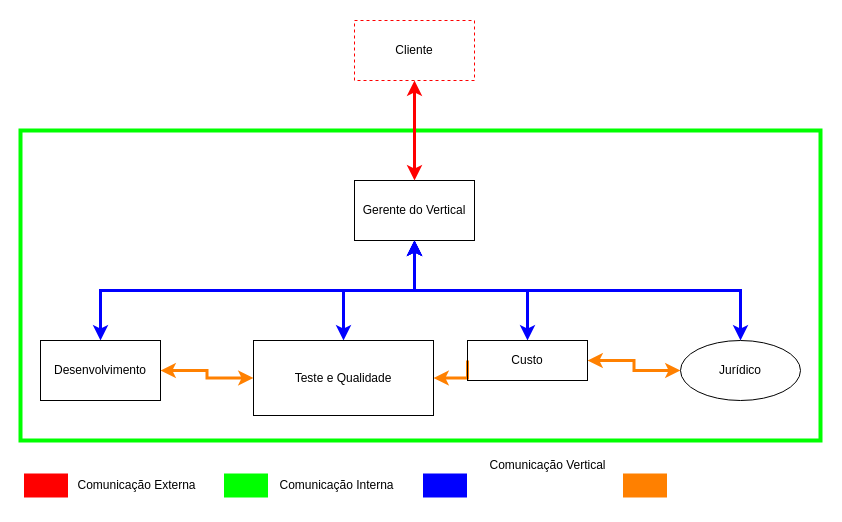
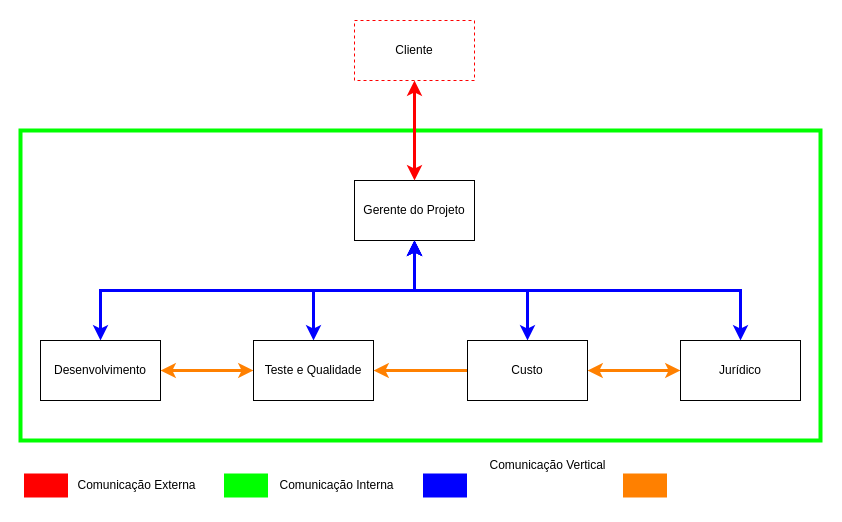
  <mxCell id="0" />
  <mxCell id="1" parent="0" />
  <mxCell id="2" value="" style="rounded=0;whiteSpace=wrap;html=1;strokeColor=#00FF00;fillColor=none;strokeWidth=4;" parent="1" vertex="1"><mxGeometry x="20" y="130" width="800" height="310" as="geometry" /></mxCell>
- <mxCell id="3" value="Gerente do Vertical" style="rounded=0;whiteSpace=wrap;html=1;fillColor=none;" parent="1" vertex="1"><mxGeometry x="354" y="180" width="120" height="60" as="geometry" /></mxCell>
+ <mxCell id="3" value="Gerente do Projeto" style="rounded=0;whiteSpace=wrap;html=1;fillColor=none;" parent="1" vertex="1"><mxGeometry x="354" y="180" width="120" height="60" as="geometry" /></mxCell>
  <mxCell id="4" style="edgeStyle=orthogonalEdgeStyle;rounded=0;orthogonalLoop=1;jettySize=auto;html=1;exitX=0.5;exitY=0;exitDx=0;exitDy=0;entryX=0.5;entryY=1;entryDx=0;entryDy=0;endArrow=classic;endFill=1;startArrow=classic;startFill=1;strokeColor=#0000FF;strokeWidth=3;" parent="1" source="6" target="3" edge="1"><mxGeometry relative="1" as="geometry" /></mxCell>
  <mxCell id="5" style="edgeStyle=orthogonalEdgeStyle;rounded=0;orthogonalLoop=1;jettySize=auto;html=1;exitX=1;exitY=0.5;exitDx=0;exitDy=0;entryX=0;entryY=0.5;entryDx=0;entryDy=0;strokeColor=#FF8000;strokeWidth=3;startArrow=classic;startFill=1;endArrow=classic;endFill=1;" parent="1" source="6" target="9" edge="1"><mxGeometry relative="1" as="geometry" /></mxCell>
  <mxCell id="6" value="Desenvolvimento" style="rounded=0;whiteSpace=wrap;html=1;fillColor=none;" parent="1" vertex="1"><mxGeometry x="40" y="340" width="120" height="60" as="geometry" /></mxCell>
  <mxCell id="7" style="edgeStyle=orthogonalEdgeStyle;rounded=0;orthogonalLoop=1;jettySize=auto;html=1;exitX=0.5;exitY=0;exitDx=0;exitDy=0;entryX=0.5;entryY=1;entryDx=0;entryDy=0;endArrow=classic;endFill=1;startArrow=classic;startFill=1;strokeColor=#0000FF;strokeWidth=3;" parent="1" source="9" target="3" edge="1"><mxGeometry relative="1" as="geometry" /></mxCell>
  <mxCell id="8" style="edgeStyle=orthogonalEdgeStyle;rounded=0;orthogonalLoop=1;jettySize=auto;html=1;exitX=1;exitY=0.5;exitDx=0;exitDy=0;entryX=0;entryY=0.5;entryDx=0;entryDy=0;strokeColor=#FF8000;strokeWidth=3;startArrow=classic;startFill=1;endArrow=none;endFill=1;" parent="1" source="9" target="12" edge="1"><mxGeometry relative="1" as="geometry" /></mxCell>
- <mxCell id="9" value="Teste e Qualidade" style="rounded=0;whiteSpace=wrap;html=1;fillColor=none;" parent="1" vertex="1"><mxGeometry x="253" y="340" width="180" height="75" as="geometry" /></mxCell>
+ <mxCell id="9" value="Teste e Qualidade" style="rounded=0;whiteSpace=wrap;html=1;fillColor=none;" parent="1" vertex="1"><mxGeometry x="253" y="340" width="120" height="60" as="geometry" /></mxCell>
  <mxCell id="10" style="edgeStyle=orthogonalEdgeStyle;rounded=0;orthogonalLoop=1;jettySize=auto;html=1;exitX=0.5;exitY=0;exitDx=0;exitDy=0;entryX=0.5;entryY=1;entryDx=0;entryDy=0;endArrow=classic;endFill=1;startArrow=classic;startFill=1;strokeColor=#0000FF;strokeWidth=3;" parent="1" source="12" target="3" edge="1"><mxGeometry relative="1" as="geometry" /></mxCell>
  <mxCell id="11" style="edgeStyle=orthogonalEdgeStyle;rounded=0;orthogonalLoop=1;jettySize=auto;html=1;exitX=1;exitY=0.5;exitDx=0;exitDy=0;entryX=0;entryY=0.5;entryDx=0;entryDy=0;strokeColor=#FF8000;strokeWidth=3;startArrow=classic;startFill=1;endArrow=classic;endFill=1;" parent="1" source="12" target="14" edge="1"><mxGeometry relative="1" as="geometry" /></mxCell>
- <mxCell id="12" value="Custo" style="rounded=0;whiteSpace=wrap;html=1;fillColor=none;" parent="1" vertex="1"><mxGeometry x="467" y="340" width="120" height="40" as="geometry" /></mxCell>
+ <mxCell id="12" value="Custo" style="rounded=0;whiteSpace=wrap;html=1;fillColor=none;" parent="1" vertex="1"><mxGeometry x="467" y="340" width="120" height="60" as="geometry" /></mxCell>
  <mxCell id="13" style="edgeStyle=orthogonalEdgeStyle;rounded=0;orthogonalLoop=1;jettySize=auto;html=1;exitX=0.5;exitY=0;exitDx=0;exitDy=0;entryX=0.5;entryY=1;entryDx=0;entryDy=0;endArrow=classic;endFill=1;startArrow=classic;startFill=1;strokeColor=#0000FF;strokeWidth=3;" parent="1" source="14" target="3" edge="1"><mxGeometry relative="1" as="geometry" /></mxCell>
- <mxCell id="14" value="Jurídico" style="ellipse;whiteSpace=wrap;html=1;fillColor=none;" parent="1" vertex="1"><mxGeometry x="680" y="340" width="120" height="60" as="geometry" /></mxCell>
+ <mxCell id="14" value="Jurídico" style="rounded=0;whiteSpace=wrap;html=1;fillColor=none;" parent="1" vertex="1"><mxGeometry x="680" y="340" width="120" height="60" as="geometry" /></mxCell>
  <mxCell id="15" style="edgeStyle=orthogonalEdgeStyle;rounded=0;orthogonalLoop=1;jettySize=auto;html=1;exitX=0.5;exitY=1;exitDx=0;exitDy=0;entryX=0.5;entryY=0;entryDx=0;entryDy=0;strokeColor=#FF0000;endArrow=classic;endFill=1;startArrow=classic;startFill=1;strokeWidth=3;" parent="1" source="16" target="3" edge="1"><mxGeometry relative="1" as="geometry" /></mxCell>
  <mxCell id="16" value="Cliente" style="rounded=0;whiteSpace=wrap;html=1;strokeColor=#FF0000;fillColor=none;dashed=1;" parent="1" vertex="1"><mxGeometry x="354" y="20" width="120" height="60" as="geometry" /></mxCell>
  <mxCell id="17" value="" style="rounded=0;whiteSpace=wrap;html=1;strokeColor=#FF0000;strokeWidth=4;fillColor=#FF0000;" parent="1" vertex="1"><mxGeometry x="25.5" y="475" width="40" height="20" as="geometry" /></mxCell>
  <mxCell id="18" value="" style="rounded=0;whiteSpace=wrap;html=1;strokeColor=#00FF00;strokeWidth=4;fillColor=#00FF00;" parent="1" vertex="1"><mxGeometry x="225.5" y="475" width="40" height="20" as="geometry" /></mxCell>
  <mxCell id="19" value="" style="rounded=0;whiteSpace=wrap;html=1;strokeColor=#0000FF;strokeWidth=4;fillColor=#0000FF;" parent="1" vertex="1"><mxGeometry x="424.5" y="475" width="40" height="20" as="geometry" /></mxCell>
  <mxCell id="20" value="" style="rounded=0;whiteSpace=wrap;html=1;strokeColor=#FF8000;strokeWidth=4;fillColor=#FF8000;" parent="1" vertex="1"><mxGeometry x="624.5" y="475" width="40" height="20" as="geometry" /></mxCell>
  <mxCell id="21" value="Comunicação Externa" style="text;html=1;align=center;verticalAlign=middle;resizable=0;points=[];autosize=1;strokeColor=none;fillColor=none;" parent="1" vertex="1"><mxGeometry x="65.5" y="470" width="140" height="30" as="geometry" /></mxCell>
  <mxCell id="22" value="Comunicação Interna" style="text;html=1;align=center;verticalAlign=middle;resizable=0;points=[];autosize=1;strokeColor=none;fillColor=none;" parent="1" vertex="1"><mxGeometry x="265.5" y="470" width="140" height="30" as="geometry" /></mxCell>
  <mxCell id="23" value="Comunicação Vertical" style="text;html=1;align=center;verticalAlign=middle;resizable=0;points=[];autosize=1;strokeColor=none;fillColor=none;" parent="1" vertex="1"><mxGeometry x="476.5" y="450" width="140" height="30" as="geometry" /></mxCell>
